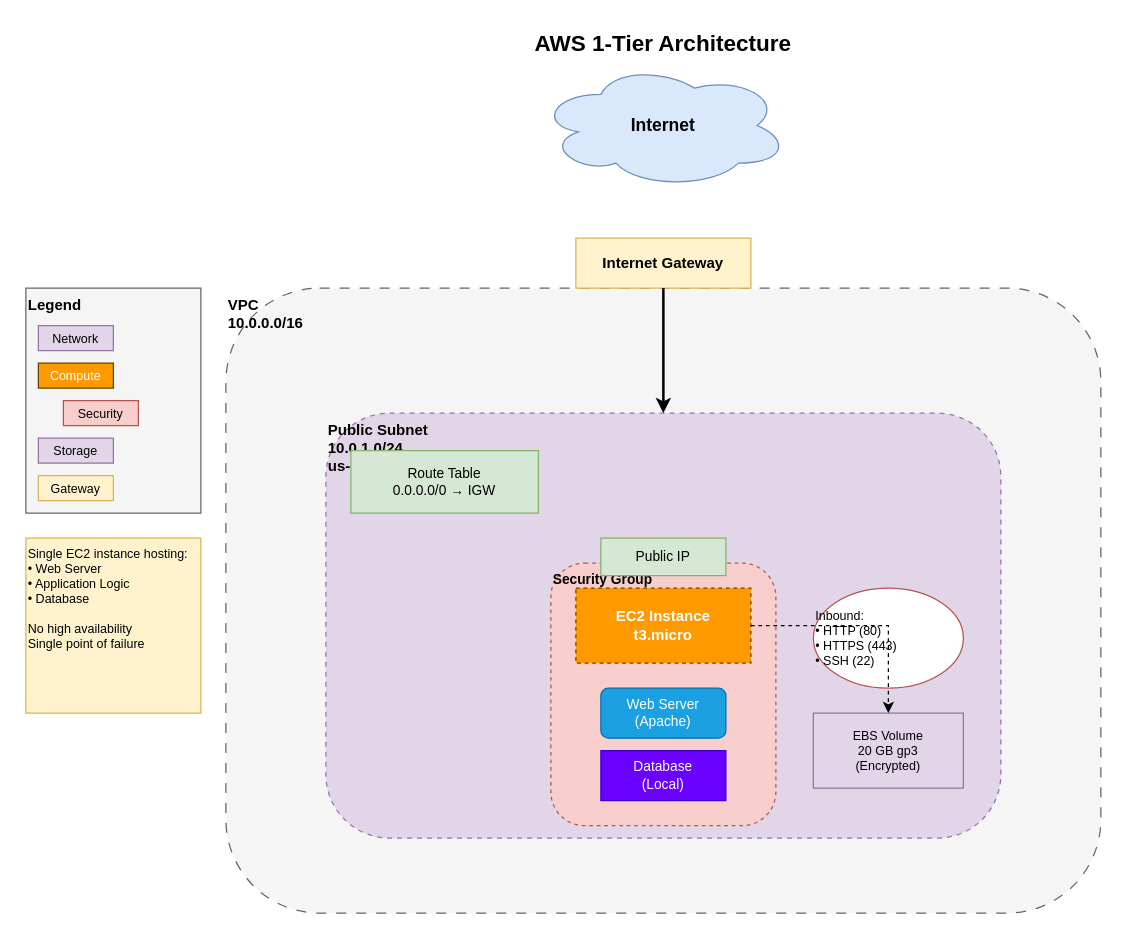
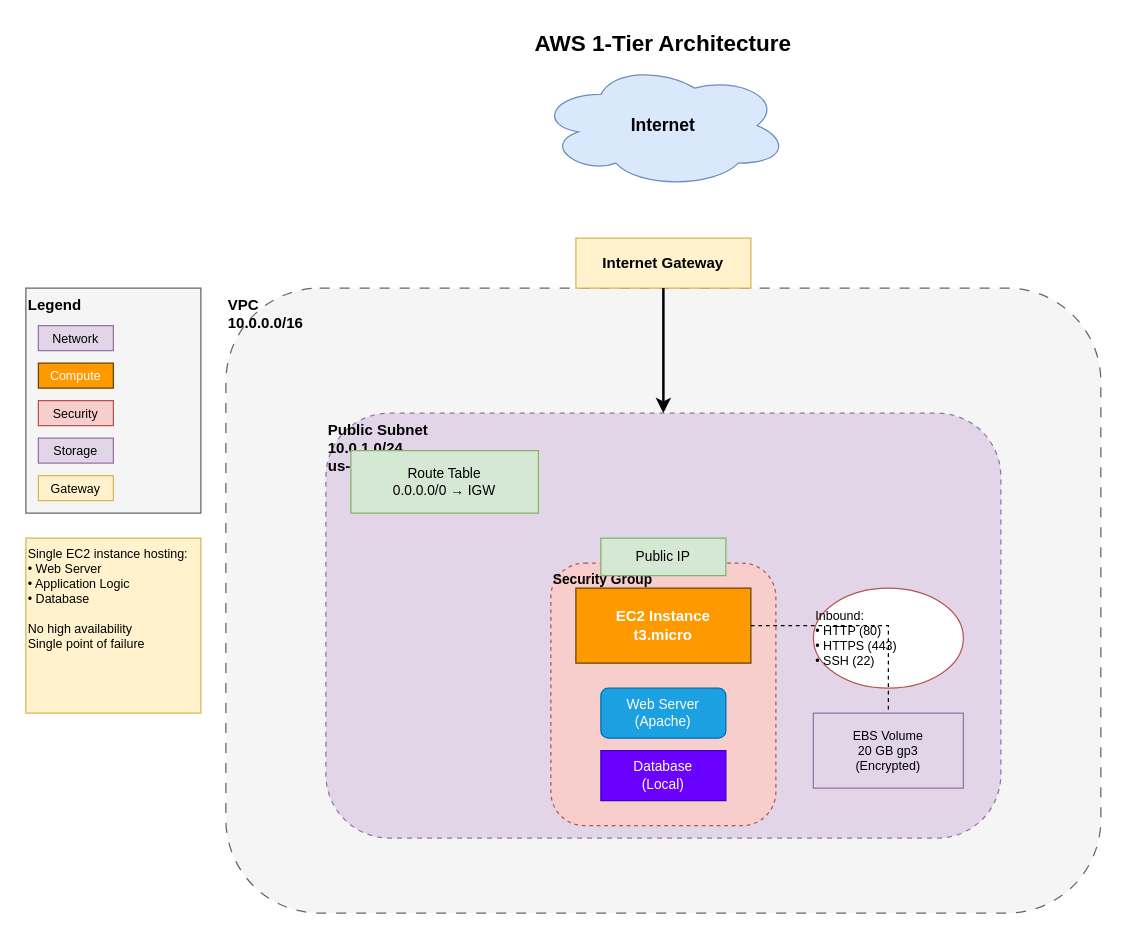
  <mxCell id="0" />
  <mxCell id="1" parent="0" />
  <mxCell id="2" value="Internet" style="ellipse;shape=cloud;whiteSpace=wrap;html=1;fillColor=#dae8fc;strokeColor=#6c8ebf;fontSize=14;fontStyle=1" vertex="1" parent="1"><mxGeometry x="430" y="50" width="200" height="100" as="geometry" /></mxCell>
  <mxCell id="3" value="VPC&lt;br&gt;10.0.0.0/16" style="rounded=1;whiteSpace=wrap;html=1;fillColor=#f5f5f5;strokeColor=#666666;fontSize=12;align=left;verticalAlign=top;fontStyle=1;dashed=1;dashPattern=8 8;" vertex="1" parent="1"><mxGeometry x="180" y="230" width="700" height="500" as="geometry" /></mxCell>
  <mxCell id="4" value="Internet Gateway" style="rounded=0;whiteSpace=wrap;html=1;fillColor=#fff2cc;strokeColor=#d6b656;fontSize=12;fontStyle=1" vertex="1" parent="1"><mxGeometry x="460" y="190" width="140" height="40" as="geometry" /></mxCell>
  <mxCell id="5" value="Public Subnet&lt;br&gt;10.0.1.0/24&lt;br&gt;us-east-1a" style="rounded=1;whiteSpace=wrap;html=1;fillColor=#e1d5e7;strokeColor=#9673a6;fontSize=12;align=left;verticalAlign=top;fontStyle=1;dashed=1;dashPattern=4 4;" vertex="1" parent="1"><mxGeometry x="260" y="330" width="540" height="340" as="geometry" /></mxCell>
  <mxCell id="6" value="Route Table&lt;br&gt;0.0.0.0/0 → IGW" style="rounded=0;whiteSpace=wrap;html=1;fillColor=#d5e8d4;strokeColor=#82b366;fontSize=11;" vertex="1" parent="1"><mxGeometry x="280" y="360" width="150" height="50" as="geometry" /></mxCell>
  <mxCell id="7" style="edgeStyle=orthogonalEdgeStyle;rounded=0;orthogonalLoop=1;jettySize=auto;html=1;strokeWidth=2;endArrow=classic;endFill=1;" edge="1" parent="1" source="4" target="5"><mxGeometry relative="1" as="geometry" /></mxCell>
  <mxCell id="8" value="Security Group" style="rounded=1;whiteSpace=wrap;html=1;fillColor=#f8cecc;strokeColor=#b85450;fontSize=11;align=left;verticalAlign=top;fontStyle=1;dashed=1;" vertex="1" parent="1"><mxGeometry x="440" y="450" width="180" height="210" as="geometry" /></mxCell>
  <mxCell id="9" value="Public IP" style="rounded=0;whiteSpace=wrap;html=1;fillColor=#d5e8d4;strokeColor=#82b366;fontSize=11;" vertex="1" parent="1"><mxGeometry x="480" y="430" width="100" height="30" as="geometry" /></mxCell>
- <mxCell id="10" value="EC2 Instance&lt;br&gt;t3.micro" style="rounded=0;whiteSpace=wrap;html=1;fillColor=#FF9900;strokeColor=#664400;fontSize=12;fontColor=#FFFFFF;fontStyle=1;dashed=1;" vertex="1" parent="1"><mxGeometry x="460" y="470" width="140" height="60" as="geometry" /></mxCell>
+ <mxCell id="10" value="EC2 Instance&lt;br&gt;t3.micro" style="rounded=0;whiteSpace=wrap;html=1;fillColor=#FF9900;strokeColor=#664400;fontSize=12;fontColor=#FFFFFF;fontStyle=1" vertex="1" parent="1"><mxGeometry x="460" y="470" width="140" height="60" as="geometry" /></mxCell>
  <mxCell id="11" value="Web Server&lt;br&gt;(Apache)" style="whiteSpace=wrap;html=1;fillColor=#1ba1e2;strokeColor=#006EAF;fontSize=11;fontColor=#FFFFFF;rounded=1;" vertex="1" parent="1"><mxGeometry x="480" y="550" width="100" height="40" as="geometry" /></mxCell>
  <mxCell id="12" value="Database&lt;br&gt;(Local)" style="rounded=0;whiteSpace=wrap;html=1;fillColor=#6a00ff;strokeColor=#3700CC;fontSize=11;fontColor=#FFFFFF;" vertex="1" parent="1"><mxGeometry x="480" y="600" width="100" height="40" as="geometry" /></mxCell>
  <mxCell id="13" value="Inbound:&lt;br&gt;• HTTP (80)&lt;br&gt;• HTTPS (443)&lt;br&gt;• SSH (22)" style="ellipse;whiteSpace=wrap;html=1;fillColor=#ffffff;strokeColor=#b85450;fontSize=10;align=left;" vertex="1" parent="1"><mxGeometry x="650" y="470" width="120" height="80" as="geometry" /></mxCell>
  <mxCell id="14" value="EBS Volume&lt;br&gt;20 GB gp3&lt;br&gt;(Encrypted)" style="rounded=0;whiteSpace=wrap;html=1;fillColor=#e1d5e7;strokeColor=#9673a6;fontSize=10;" vertex="1" parent="1"><mxGeometry x="650" y="570" width="120" height="60" as="geometry" /></mxCell>
- <mxCell id="15" style="edgeStyle=orthogonalEdgeStyle;rounded=0;orthogonalLoop=1;jettySize=auto;html=1;strokeWidth=1;endArrow=classic;endFill=1;dashed=1;" edge="1" parent="1" source="10" target="14"><mxGeometry relative="1" as="geometry" /></mxCell>
+ <mxCell id="15" style="edgeStyle=orthogonalEdgeStyle;rounded=0;orthogonalLoop=1;jettySize=auto;html=1;strokeWidth=1;endArrow=none;endFill=1;dashed=1;" edge="1" parent="1" source="10" target="14"><mxGeometry relative="1" as="geometry" /></mxCell>
  <mxCell id="16" value="Legend" style="rounded=0;whiteSpace=wrap;html=1;fillColor=#f5f5f5;strokeColor=#666666;fontSize=12;align=left;verticalAlign=top;fontStyle=1;" vertex="1" parent="1"><mxGeometry x="20" y="230" width="140" height="180" as="geometry" /></mxCell>
  <mxCell id="17" value="Network" style="rounded=0;whiteSpace=wrap;html=1;fillColor=#e1d5e7;strokeColor=#9673a6;fontSize=10;" vertex="1" parent="1"><mxGeometry x="30" y="260" width="60" height="20" as="geometry" /></mxCell>
  <mxCell id="18" value="Compute" style="rounded=0;whiteSpace=wrap;html=1;fillColor=#FF9900;strokeColor=#664400;fontSize=10;fontColor=#FFFFFF;" vertex="1" parent="1"><mxGeometry x="30" y="290" width="60" height="20" as="geometry" /></mxCell>
- <mxCell id="19" value="Security" style="rounded=0;whiteSpace=wrap;html=1;fillColor=#f8cecc;strokeColor=#b85450;fontSize=10;" vertex="1" parent="1"><mxGeometry x="50" y="320" width="60" height="20" as="geometry" /></mxCell>
+ <mxCell id="19" value="Security" style="rounded=0;whiteSpace=wrap;html=1;fillColor=#f8cecc;strokeColor=#b85450;fontSize=10;" vertex="1" parent="1"><mxGeometry x="30" y="320" width="60" height="20" as="geometry" /></mxCell>
  <mxCell id="20" value="Storage" style="rounded=0;whiteSpace=wrap;html=1;fillColor=#e1d5e7;strokeColor=#9673a6;fontSize=10;" vertex="1" parent="1"><mxGeometry x="30" y="350" width="60" height="20" as="geometry" /></mxCell>
  <mxCell id="21" value="Gateway" style="rounded=0;whiteSpace=wrap;html=1;fillColor=#fff2cc;strokeColor=#d6b656;fontSize=10;" vertex="1" parent="1"><mxGeometry x="30" y="380" width="60" height="20" as="geometry" /></mxCell>
  <mxCell id="22" value="AWS 1-Tier Architecture" style="text;html=1;strokeColor=none;fillColor=none;align=center;verticalAlign=middle;whiteSpace=wrap;rounded=0;fontSize=18;fontStyle=1" vertex="1" parent="1"><mxGeometry x="380" y="20" width="300" height="30" as="geometry" /></mxCell>
  <mxCell id="23" value="Single EC2 instance hosting:&lt;br&gt;• Web Server&lt;br&gt;• Application Logic&lt;br&gt;• Database&lt;br&gt;&lt;br&gt;No high availability&lt;br&gt;Single point of failure" style="rounded=0;whiteSpace=wrap;html=1;fillColor=#fff2cc;strokeColor=#d6b656;fontSize=10;align=left;verticalAlign=top;" vertex="1" parent="1"><mxGeometry x="20" y="430" width="140" height="140" as="geometry" /></mxCell>
